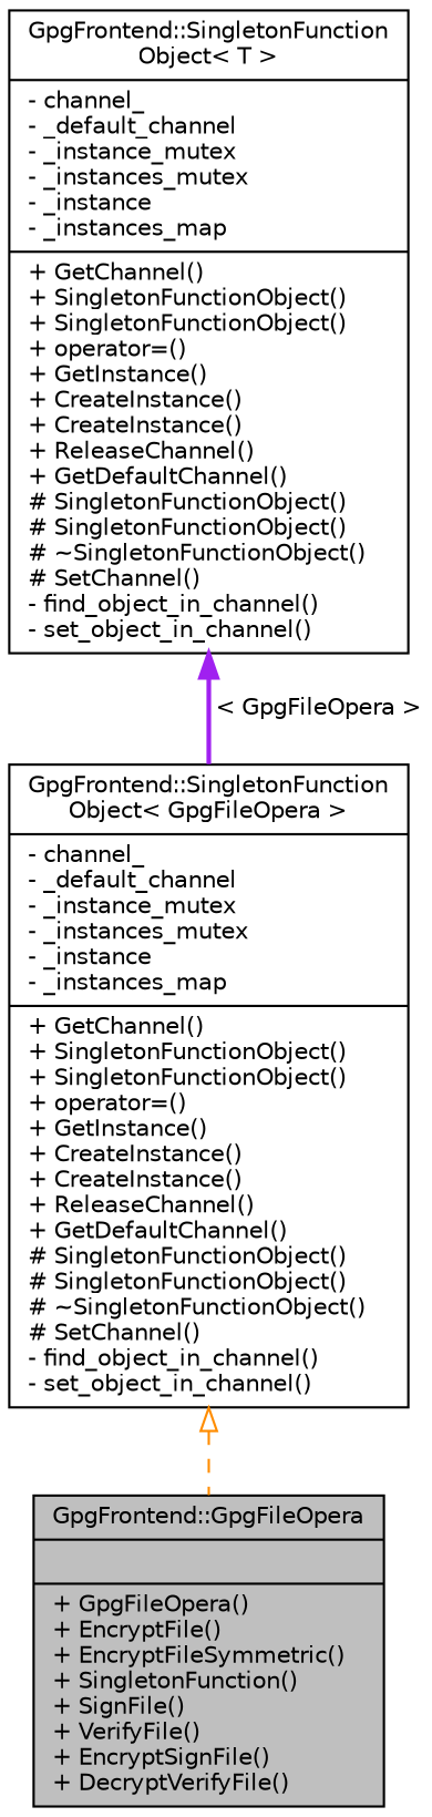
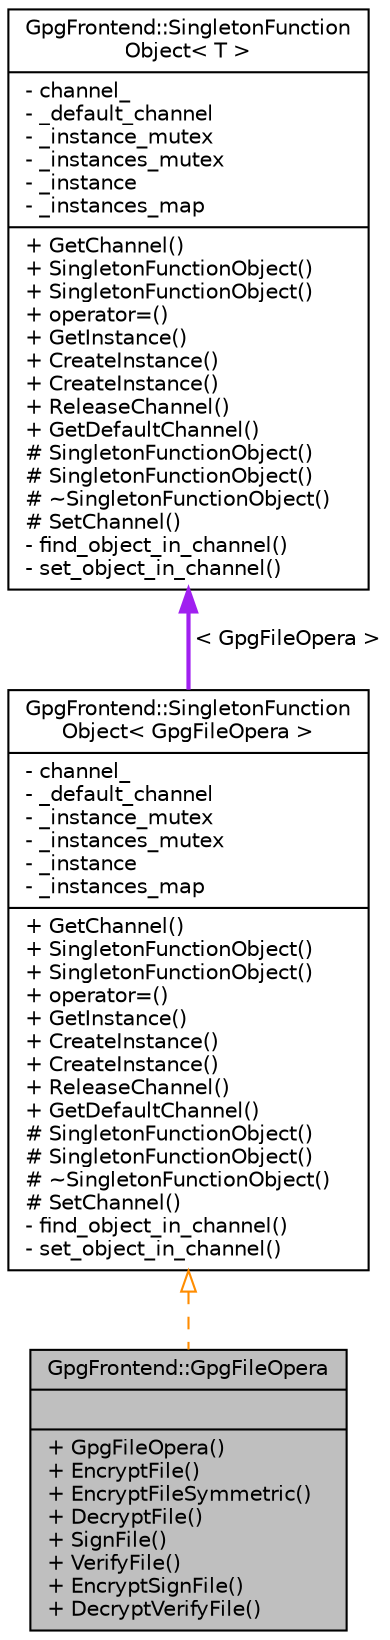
  digraph {
    node [color=black fillcolor=white fontname=Helvetica fontsize=10 shape=record style=filled]
    edge [dir=back fontname=Helvetica fontsize=10 labelfontname=Helvetica labelfontsize=10]
-   n1 [fillcolor=grey75 fontcolor=black height=0.2 label="{GpgFrontend::GpgFileOpera\n||+ GpgFileOpera()\l+ EncryptFile()\l+ EncryptFileSymmetric()\l+ SingletonFunction()\l+ SignFile()\l+ VerifyFile()\l+ EncryptSignFile()\l+ DecryptVerifyFile()\l}" width=0.4]
+   n1 [fillcolor=grey75 fontcolor=black height=0.2 label="{GpgFrontend::GpgFileOpera\n||+ GpgFileOpera()\l+ EncryptFile()\l+ EncryptFileSymmetric()\l+ DecryptFile()\l+ SignFile()\l+ VerifyFile()\l+ EncryptSignFile()\l+ DecryptVerifyFile()\l}" width=0.4]
    n2 [height=0.2 label="{GpgFrontend::SingletonFunction\lObject\< GpgFileOpera \>\n|- channel_\l- _default_channel\l- _instance_mutex\l- _instances_mutex\l- _instance\l- _instances_map\l|+ GetChannel()\l+ SingletonFunctionObject()\l+ SingletonFunctionObject()\l+ operator=()\l+ GetInstance()\l+ CreateInstance()\l+ CreateInstance()\l+ ReleaseChannel()\l+ GetDefaultChannel()\l# SingletonFunctionObject()\l# SingletonFunctionObject()\l# ~SingletonFunctionObject()\l# SetChannel()\l- find_object_in_channel()\l- set_object_in_channel()\l}" width=0.4]
    n3 [height=0.2 label="{GpgFrontend::SingletonFunction\lObject\< T \>\n|- channel_\l- _default_channel\l- _instance_mutex\l- _instances_mutex\l- _instance\l- _instances_map\l|+ GetChannel()\l+ SingletonFunctionObject()\l+ SingletonFunctionObject()\l+ operator=()\l+ GetInstance()\l+ CreateInstance()\l+ CreateInstance()\l+ ReleaseChannel()\l+ GetDefaultChannel()\l# SingletonFunctionObject()\l# SingletonFunctionObject()\l# ~SingletonFunctionObject()\l# SetChannel()\l- find_object_in_channel()\l- set_object_in_channel()\l}" width=0.4]
    n2 -> n1 [arrowtail=onormal color=darkorange style=dashed]
    n3 -> n2 [color=purple label=" \< GpgFileOpera \>" style=bold]
  }
